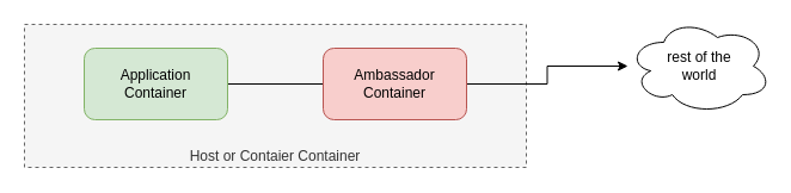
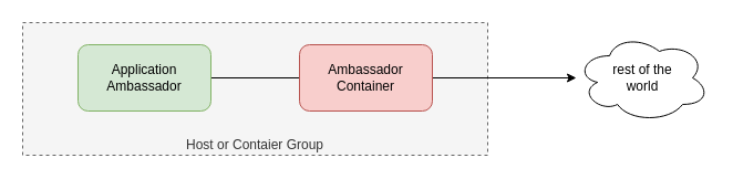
  <mxCell id="0" />
  <mxCell id="1" parent="0" />
- <mxCell id="2" value="Host or Contaier Container" style="rounded=0;whiteSpace=wrap;html=1;verticalAlign=bottom;fillColor=#f5f5f5;strokeColor=#666666;fontColor=#333333;sketch=0;shadow=0;glass=0;dashed=1;" parent="1" vertex="1"><mxGeometry x="20" y="20" width="420" height="120" as="geometry" /></mxCell>
+ <mxCell id="2" value="Host or Contaier Group" style="rounded=0;whiteSpace=wrap;html=1;verticalAlign=bottom;fillColor=#f5f5f5;strokeColor=#666666;fontColor=#333333;sketch=0;shadow=0;glass=0;dashed=1;" parent="1" vertex="1"><mxGeometry x="20" y="20" width="420" height="120" as="geometry" /></mxCell>
  <mxCell id="3" style="edgeStyle=orthogonalEdgeStyle;rounded=0;orthogonalLoop=1;jettySize=auto;html=1;endArrow=none;" edge="1" parent="1" source="4" target="6"><mxGeometry relative="1" as="geometry" /></mxCell>
- <mxCell id="4" value="Application&lt;br&gt;Container" style="rounded=1;whiteSpace=wrap;html=1;fillColor=#d5e8d4;strokeColor=#82b366;sketch=0;shadow=0;" parent="1" vertex="1"><mxGeometry x="70" y="40" width="120" height="60" as="geometry" /></mxCell>
+ <mxCell id="4" value="Application&lt;br&gt;Ambassador" style="rounded=1;whiteSpace=wrap;html=1;fillColor=#d5e8d4;strokeColor=#82b366;sketch=0;shadow=0;" parent="1" vertex="1"><mxGeometry x="70" y="40" width="120" height="60" as="geometry" /></mxCell>
  <mxCell id="5" style="edgeStyle=orthogonalEdgeStyle;rounded=0;orthogonalLoop=1;jettySize=auto;html=1;" edge="1" parent="1" source="6" target="7"><mxGeometry relative="1" as="geometry" /></mxCell>
  <mxCell id="6" value="Ambassador&lt;br&gt;Container" style="rounded=1;whiteSpace=wrap;html=1;fillColor=#f8cecc;strokeColor=#b85450;sketch=0;glass=0;shadow=0;" parent="1" vertex="1"><mxGeometry x="270" y="40" width="120" height="60" as="geometry" /></mxCell>
- <mxCell id="7" value="rest of the&lt;br&gt;world" style="ellipse;shape=cloud;whiteSpace=wrap;html=1;" vertex="1" parent="1"><mxGeometry x="525" y="15" width="120" height="80" as="geometry" /></mxCell>
+ <mxCell id="7" value="rest of the&lt;br&gt;world" style="ellipse;shape=cloud;whiteSpace=wrap;html=1;" vertex="1" parent="1"><mxGeometry x="520" y="30" width="120" height="80" as="geometry" /></mxCell>
